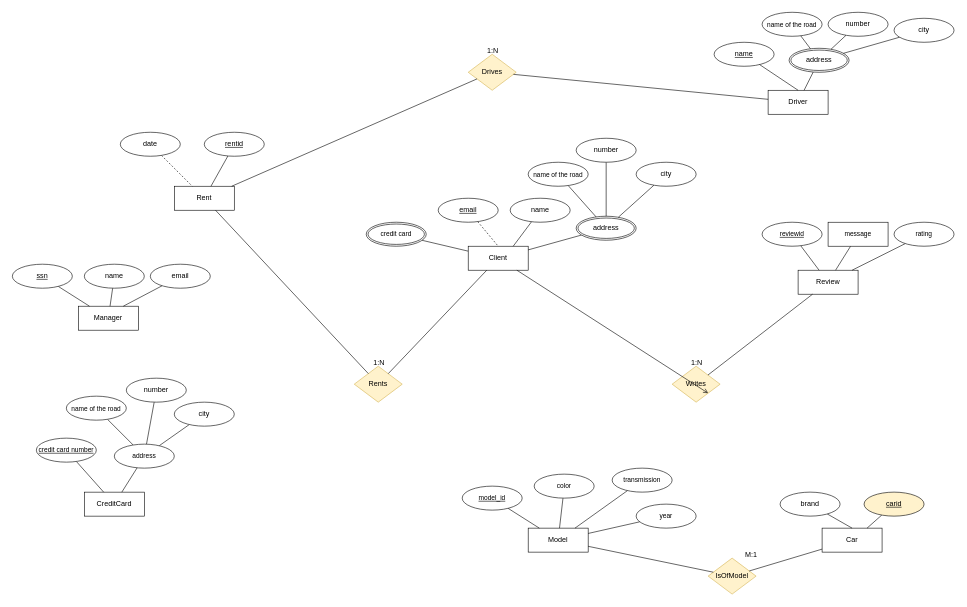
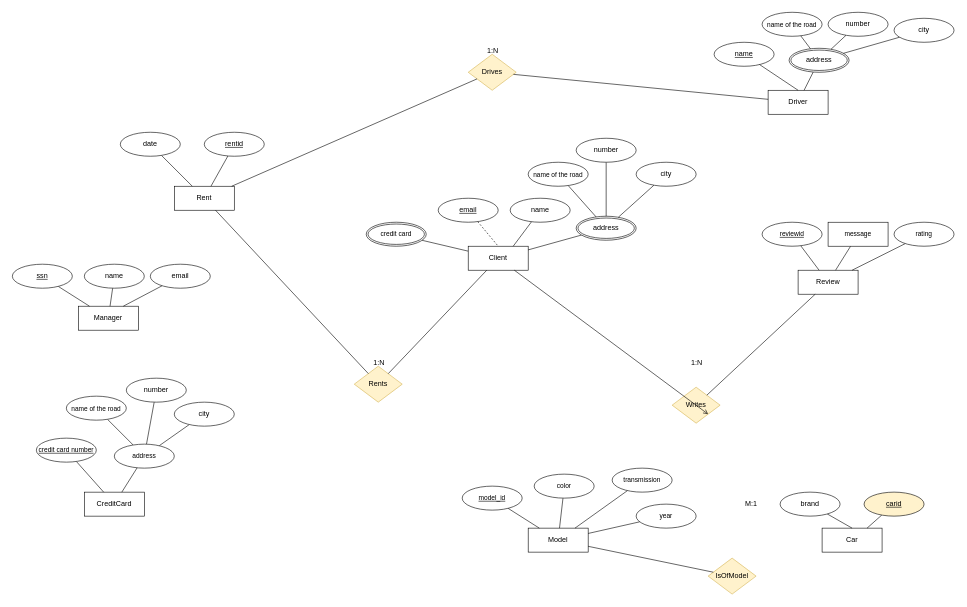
  <mxCell id="0" />
  <mxCell id="1" parent="0" />
  <mxCell id="2" value="Manager" style="whiteSpace=wrap;html=1;align=center;" parent="1" vertex="1"><mxGeometry x="130" y="510" width="100" height="40" as="geometry" /></mxCell>
  <mxCell id="3" value="Driver" style="whiteSpace=wrap;html=1;align=center;" parent="1" vertex="1"><mxGeometry x="1280" y="150" width="100" height="40" as="geometry" /></mxCell>
  <mxCell id="4" value="CreditCard" style="whiteSpace=wrap;html=1;align=center;" parent="1" vertex="1"><mxGeometry x="140" y="820" width="100" height="40" as="geometry" /></mxCell>
  <mxCell id="5" value="" style="edgeStyle=none;shape=connector;rounded=0;orthogonalLoop=1;jettySize=auto;html=1;strokeColor=default;align=center;verticalAlign=middle;fontFamily=Helvetica;fontSize=11;fontColor=default;labelBackgroundColor=default;startFill=0;endArrow=none;" parent="1" source="6" target="62" edge="1"><mxGeometry relative="1" as="geometry"><mxPoint x="712.4" y="400.6" as="targetPoint" /></mxGeometry></mxCell>
  <mxCell id="6" value="Client" style="whiteSpace=wrap;html=1;align=center;" parent="1" vertex="1"><mxGeometry x="780" y="410" width="100" height="40" as="geometry" /></mxCell>
  <mxCell id="7" value="Rent" style="whiteSpace=wrap;html=1;align=center;" parent="1" vertex="1"><mxGeometry x="290" y="310" width="100" height="40" as="geometry" /></mxCell>
  <mxCell id="8" value="Model" style="whiteSpace=wrap;html=1;align=center;" parent="1" vertex="1"><mxGeometry x="880" y="880" width="100" height="40" as="geometry" /></mxCell>
  <mxCell id="9" value="Car" style="whiteSpace=wrap;html=1;align=center;" parent="1" vertex="1"><mxGeometry x="1370" y="880" width="100" height="40" as="geometry" /></mxCell>
  <mxCell id="10" value="Review" style="whiteSpace=wrap;html=1;align=center;" parent="1" vertex="1"><mxGeometry x="1330" y="450" width="100" height="40" as="geometry" /></mxCell>
  <mxCell id="11" style="rounded=0;orthogonalLoop=1;jettySize=auto;html=1;endArrow=none;startFill=0;" parent="1" source="12" target="2" edge="1"><mxGeometry relative="1" as="geometry" /></mxCell>
  <mxCell id="12" value="ssn" style="ellipse;whiteSpace=wrap;html=1;align=center;fontStyle=4;" parent="1" vertex="1"><mxGeometry x="20" y="440" width="100" height="40" as="geometry" /></mxCell>
  <mxCell id="13" style="rounded=0;orthogonalLoop=1;jettySize=auto;html=1;endArrow=none;startFill=0;" parent="1" source="14" target="2" edge="1"><mxGeometry relative="1" as="geometry" /></mxCell>
  <mxCell id="14" value="name" style="ellipse;whiteSpace=wrap;html=1;align=center;" parent="1" vertex="1"><mxGeometry x="140" y="440" width="100" height="40" as="geometry" /></mxCell>
  <mxCell id="15" style="rounded=0;orthogonalLoop=1;jettySize=auto;html=1;entryX=0.75;entryY=0;entryDx=0;entryDy=0;endArrow=none;startFill=0;" parent="1" source="16" target="2" edge="1"><mxGeometry relative="1" as="geometry" /></mxCell>
  <mxCell id="16" value="email&lt;span style=&quot;color: rgba(0, 0, 0, 0); font-family: monospace; font-size: 0px; text-align: start; text-wrap-mode: nowrap;&quot;&gt;%3CmxGraphModel%3E%3Croot%3E%3CmxCell%20id%3D%220%22%2F%3E%3CmxCell%20id%3D%221%22%20parent%3D%220%22%2F%3E%3CmxCell%20id%3D%222%22%20value%3D%22name%22%20style%3D%22ellipse%3BwhiteSpace%3Dwrap%3Bhtml%3D1%3Balign%3Dcenter%3B%22%20vertex%3D%221%22%20parent%3D%221%22%3E%3CmxGeometry%20x%3D%22190%22%20y%3D%2280%22%20width%3D%22100%22%20height%3D%2240%22%20as%3D%22geometry%22%2F%3E%3C%2FmxCell%3E%3C%2Froot%3E%3C%2FmxGraphModel%3E&lt;/span&gt;" style="ellipse;whiteSpace=wrap;html=1;align=center;" parent="1" vertex="1"><mxGeometry x="250" y="440" width="100" height="40" as="geometry" /></mxCell>
  <mxCell id="17" style="rounded=0;orthogonalLoop=1;jettySize=auto;html=1;entryX=0.5;entryY=0;entryDx=0;entryDy=0;endArrow=none;startFill=0;dashed=1;" parent="1" source="18" target="6" edge="1"><mxGeometry relative="1" as="geometry" /></mxCell>
  <mxCell id="18" value="email" style="ellipse;whiteSpace=wrap;html=1;align=center;fontStyle=4;" parent="1" vertex="1"><mxGeometry x="730" y="330" width="100" height="40" as="geometry" /></mxCell>
  <mxCell id="19" style="rounded=0;orthogonalLoop=1;jettySize=auto;html=1;entryX=0.75;entryY=0;entryDx=0;entryDy=0;endArrow=none;startFill=0;" parent="1" source="20" target="6" edge="1"><mxGeometry relative="1" as="geometry" /></mxCell>
  <mxCell id="20" value="name" style="ellipse;whiteSpace=wrap;html=1;align=center;" parent="1" vertex="1"><mxGeometry x="850" y="330" width="100" height="40" as="geometry" /></mxCell>
  <mxCell id="21" style="rounded=0;orthogonalLoop=1;jettySize=auto;html=1;entryX=0.5;entryY=0;entryDx=0;entryDy=0;endArrow=none;startFill=0;" parent="1" source="22" target="9" edge="1"><mxGeometry relative="1" as="geometry" /></mxCell>
  <mxCell id="22" value="brand" style="ellipse;whiteSpace=wrap;html=1;align=center;" parent="1" vertex="1"><mxGeometry x="1300" y="820" width="100" height="40" as="geometry" /></mxCell>
  <mxCell id="23" value="name" style="ellipse;whiteSpace=wrap;html=1;align=center;fontStyle=4;" parent="1" vertex="1"><mxGeometry x="1190" y="70" width="100" height="40" as="geometry" /></mxCell>
  <mxCell id="24" style="rounded=0;orthogonalLoop=1;jettySize=auto;html=1;entryX=0.5;entryY=0;entryDx=0;entryDy=0;endArrow=none;startFill=0;" parent="1" source="23" target="3" edge="1"><mxGeometry relative="1" as="geometry" /></mxCell>
  <mxCell id="25" style="rounded=0;orthogonalLoop=1;jettySize=auto;html=1;entryX=0.75;entryY=0;entryDx=0;entryDy=0;endArrow=none;startFill=0;" parent="1" source="26" target="9" edge="1"><mxGeometry relative="1" as="geometry" /></mxCell>
  <mxCell id="26" value="carid" style="ellipse;whiteSpace=wrap;html=1;align=center;fontStyle=4;fillColor=#fff2cc;" parent="1" vertex="1"><mxGeometry x="1440" y="820" width="100" height="40" as="geometry" /></mxCell>
  <mxCell id="27" style="rounded=0;orthogonalLoop=1;jettySize=auto;html=1;endArrow=none;startFill=0;" parent="1" source="28" target="6" edge="1"><mxGeometry relative="1" as="geometry" /></mxCell>
  <mxCell id="28" value="address" style="ellipse;shape=doubleEllipse;margin=3;whiteSpace=wrap;html=1;align=center;" parent="1" vertex="1"><mxGeometry x="960" y="360" width="100" height="40" as="geometry" /></mxCell>
  <mxCell id="29" style="rounded=0;orthogonalLoop=1;jettySize=auto;html=1;endArrow=none;startFill=0;" parent="1" source="30" target="28" edge="1"><mxGeometry relative="1" as="geometry" /></mxCell>
  <mxCell id="30" value="city" style="ellipse;whiteSpace=wrap;html=1;align=center;" parent="1" vertex="1"><mxGeometry x="1060" y="270" width="100" height="40" as="geometry" /></mxCell>
  <mxCell id="31" style="rounded=0;orthogonalLoop=1;jettySize=auto;html=1;endArrow=none;startFill=0;" parent="1" source="32" target="28" edge="1"><mxGeometry relative="1" as="geometry" /></mxCell>
  <mxCell id="32" value="number" style="ellipse;whiteSpace=wrap;html=1;align=center;" parent="1" vertex="1"><mxGeometry x="960" y="230" width="100" height="40" as="geometry" /></mxCell>
  <mxCell id="33" style="rounded=0;orthogonalLoop=1;jettySize=auto;html=1;endArrow=none;startFill=0;" parent="1" source="34" target="28" edge="1"><mxGeometry relative="1" as="geometry" /></mxCell>
  <mxCell id="34" value="&lt;p style=&quot;margin: 0px; font-variant-numeric: normal; font-variant-east-asian: normal; font-variant-alternates: normal; font-size-adjust: none; font-kerning: auto; font-optical-sizing: auto; font-feature-settings: normal; font-variation-settings: normal; font-variant-position: normal; font-variant-emoji: normal; font-stretch: normal; font-size: 10.9px; line-height: normal; text-align: start;&quot; class=&quot;p1&quot;&gt;name of the road&lt;/p&gt;" style="ellipse;whiteSpace=wrap;html=1;align=center;" parent="1" vertex="1"><mxGeometry x="880" y="270" width="100" height="40" as="geometry" /></mxCell>
  <mxCell id="35" style="rounded=0;orthogonalLoop=1;jettySize=auto;html=1;endArrow=none;startFill=0;" parent="1" source="36" target="3" edge="1"><mxGeometry relative="1" as="geometry"><mxPoint x="1410" y="176" as="targetPoint" /></mxGeometry></mxCell>
  <mxCell id="36" value="address" style="ellipse;shape=doubleEllipse;margin=3;whiteSpace=wrap;html=1;align=center;" parent="1" vertex="1"><mxGeometry x="1315" y="80" width="100" height="40" as="geometry" /></mxCell>
  <mxCell id="37" style="rounded=0;orthogonalLoop=1;jettySize=auto;html=1;endArrow=none;startFill=0;" parent="1" source="38" target="36" edge="1"><mxGeometry relative="1" as="geometry" /></mxCell>
  <mxCell id="38" value="city" style="ellipse;whiteSpace=wrap;html=1;align=center;" parent="1" vertex="1"><mxGeometry x="1490" y="30" width="100" height="40" as="geometry" /></mxCell>
  <mxCell id="39" style="rounded=0;orthogonalLoop=1;jettySize=auto;html=1;endArrow=none;startFill=0;" parent="1" source="40" target="36" edge="1"><mxGeometry relative="1" as="geometry" /></mxCell>
  <mxCell id="40" value="number" style="ellipse;whiteSpace=wrap;html=1;align=center;" parent="1" vertex="1"><mxGeometry x="1380" y="20" width="100" height="40" as="geometry" /></mxCell>
  <mxCell id="41" style="rounded=0;orthogonalLoop=1;jettySize=auto;html=1;endArrow=none;startFill=0;" parent="1" source="42" target="36" edge="1"><mxGeometry relative="1" as="geometry" /></mxCell>
  <mxCell id="42" value="&lt;p style=&quot;margin: 0px; font-variant-numeric: normal; font-variant-east-asian: normal; font-variant-alternates: normal; font-size-adjust: none; font-kerning: auto; font-optical-sizing: auto; font-feature-settings: normal; font-variation-settings: normal; font-variant-position: normal; font-variant-emoji: normal; font-stretch: normal; font-size: 10.9px; line-height: normal; text-align: start;&quot; class=&quot;p1&quot;&gt;name of the road&lt;/p&gt;" style="ellipse;whiteSpace=wrap;html=1;align=center;" parent="1" vertex="1"><mxGeometry x="1270" y="20" width="100" height="40" as="geometry" /></mxCell>
- <mxCell id="43" style="rounded=0;orthogonalLoop=1;jettySize=auto;html=1;endArrow=none;startFill=0;dashed=1;" parent="1" source="44" target="7" edge="1"><mxGeometry relative="1" as="geometry"><mxPoint x="320" y="280" as="targetPoint" /></mxGeometry></mxCell>
+ <mxCell id="43" style="rounded=0;orthogonalLoop=1;jettySize=auto;html=1;endArrow=none;startFill=0;" parent="1" source="44" target="7" edge="1"><mxGeometry relative="1" as="geometry"><mxPoint x="320" y="280" as="targetPoint" /></mxGeometry></mxCell>
  <mxCell id="44" value="date" style="ellipse;whiteSpace=wrap;html=1;align=center;" parent="1" vertex="1"><mxGeometry x="200" y="220" width="100" height="40" as="geometry" /></mxCell>
  <mxCell id="45" style="rounded=0;orthogonalLoop=1;jettySize=auto;html=1;endArrow=none;startFill=0;" parent="1" source="46" target="7" edge="1"><mxGeometry relative="1" as="geometry"><mxPoint x="345" y="280" as="targetPoint" /></mxGeometry></mxCell>
  <mxCell id="46" value="rentid" style="ellipse;whiteSpace=wrap;html=1;align=center;fontStyle=4;" parent="1" vertex="1"><mxGeometry x="340" y="220" width="100" height="40" as="geometry" /></mxCell>
  <mxCell id="47" style="edgeStyle=none;shape=connector;rounded=0;orthogonalLoop=1;jettySize=auto;html=1;strokeColor=default;align=center;verticalAlign=middle;fontFamily=Helvetica;fontSize=11;fontColor=default;labelBackgroundColor=default;startFill=0;endArrow=none;" parent="1" source="71" target="4" edge="1"><mxGeometry relative="1" as="geometry"><mxPoint x="120.518" y="778.238" as="sourcePoint" /></mxGeometry></mxCell>
  <mxCell id="48" style="rounded=0;orthogonalLoop=1;jettySize=auto;html=1;endArrow=none;startFill=0;" parent="1" source="55" target="4" edge="1"><mxGeometry relative="1" as="geometry"><mxPoint x="220" y="806" as="targetPoint" /></mxGeometry></mxCell>
  <mxCell id="49" style="rounded=0;orthogonalLoop=1;jettySize=auto;html=1;endArrow=none;startFill=0;" parent="1" source="50" target="55" edge="1"><mxGeometry relative="1" as="geometry"><mxPoint x="370.307" y="751.724" as="targetPoint" /></mxGeometry></mxCell>
  <mxCell id="50" value="city" style="ellipse;whiteSpace=wrap;html=1;align=center;" parent="1" vertex="1"><mxGeometry x="290" y="670" width="100" height="40" as="geometry" /></mxCell>
  <mxCell id="51" style="rounded=0;orthogonalLoop=1;jettySize=auto;html=1;endArrow=none;startFill=0;" parent="1" source="52" target="55" edge="1"><mxGeometry relative="1" as="geometry"><mxPoint x="350" y="750" as="targetPoint" /></mxGeometry></mxCell>
  <mxCell id="52" value="number" style="ellipse;whiteSpace=wrap;html=1;align=center;" parent="1" vertex="1"><mxGeometry x="210" y="630" width="100" height="40" as="geometry" /></mxCell>
  <mxCell id="53" style="rounded=0;orthogonalLoop=1;jettySize=auto;html=1;endArrow=none;startFill=0;" parent="1" source="54" target="55" edge="1"><mxGeometry relative="1" as="geometry"><mxPoint x="333.25" y="751.156" as="targetPoint" /></mxGeometry></mxCell>
  <mxCell id="54" value="&lt;p style=&quot;margin: 0px; font-variant-numeric: normal; font-variant-east-asian: normal; font-variant-alternates: normal; font-size-adjust: none; font-kerning: auto; font-optical-sizing: auto; font-feature-settings: normal; font-variation-settings: normal; font-variant-position: normal; font-variant-emoji: normal; font-stretch: normal; font-size: 10.9px; line-height: normal; text-align: start;&quot; class=&quot;p1&quot;&gt;name of the road&lt;/p&gt;" style="ellipse;whiteSpace=wrap;html=1;align=center;" parent="1" vertex="1"><mxGeometry x="110" y="660" width="100" height="40" as="geometry" /></mxCell>
  <mxCell id="55" value="address" style="ellipse;whiteSpace=wrap;html=1;align=center;fontFamily=Helvetica;fontSize=11;fontColor=default;labelBackgroundColor=default;" parent="1" vertex="1"><mxGeometry x="190" y="740" width="100" height="40" as="geometry" /></mxCell>
  <mxCell id="56" style="edgeStyle=none;shape=connector;rounded=0;orthogonalLoop=1;jettySize=auto;html=1;strokeColor=default;align=center;verticalAlign=middle;fontFamily=Helvetica;fontSize=11;fontColor=default;labelBackgroundColor=default;startFill=0;endArrow=none;" parent="1" source="57" target="10" edge="1"><mxGeometry relative="1" as="geometry" /></mxCell>
  <mxCell id="57" value="reviewid" style="ellipse;whiteSpace=wrap;html=1;align=center;fontStyle=4;fontFamily=Helvetica;fontSize=11;fontColor=default;labelBackgroundColor=default;" parent="1" vertex="1"><mxGeometry x="1270" y="370" width="100" height="40" as="geometry" /></mxCell>
  <mxCell id="58" style="edgeStyle=none;shape=connector;rounded=0;orthogonalLoop=1;jettySize=auto;html=1;strokeColor=default;align=center;verticalAlign=middle;fontFamily=Helvetica;fontSize=11;fontColor=default;labelBackgroundColor=default;startFill=0;endArrow=none;" parent="1" source="59" target="10" edge="1"><mxGeometry relative="1" as="geometry" /></mxCell>
  <mxCell id="59" value="message" style="whiteSpace=wrap;html=1;align=center;fontFamily=Helvetica;fontSize=11;fontColor=default;labelBackgroundColor=default;rounded=0;" parent="1" vertex="1"><mxGeometry x="1380" y="370" width="100" height="40" as="geometry" /></mxCell>
  <mxCell id="60" style="edgeStyle=none;shape=connector;rounded=0;orthogonalLoop=1;jettySize=auto;html=1;strokeColor=default;align=center;verticalAlign=middle;fontFamily=Helvetica;fontSize=11;fontColor=default;labelBackgroundColor=default;startFill=0;endArrow=none;" parent="1" source="61" target="10" edge="1"><mxGeometry relative="1" as="geometry" /></mxCell>
  <mxCell id="61" value="rating" style="ellipse;whiteSpace=wrap;html=1;align=center;fontFamily=Helvetica;fontSize=11;fontColor=default;labelBackgroundColor=default;" parent="1" vertex="1"><mxGeometry x="1490" y="370" width="100" height="40" as="geometry" /></mxCell>
  <mxCell id="62" value="&lt;meta charset=&quot;utf-8&quot;&gt;&lt;span style=&quot;color: rgb(0, 0, 0); font-family: Helvetica; font-size: 11px; font-style: normal; font-variant-ligatures: normal; font-variant-caps: normal; font-weight: 400; letter-spacing: normal; orphans: 2; text-align: center; text-indent: 0px; text-transform: none; widows: 2; word-spacing: 0px; -webkit-text-stroke-width: 0px; white-space: normal; background-color: rgb(255, 255, 255); text-decoration-thickness: initial; text-decoration-style: initial; text-decoration-color: initial; display: inline !important; float: none;&quot;&gt;credit card&lt;/span&gt;" style="ellipse;shape=doubleEllipse;margin=3;whiteSpace=wrap;html=1;align=center;fontFamily=Helvetica;fontSize=11;fontColor=default;labelBackgroundColor=default;" parent="1" vertex="1"><mxGeometry x="610" y="370" width="100" height="40" as="geometry" /></mxCell>
  <mxCell id="63" style="edgeStyle=none;shape=connector;rounded=0;orthogonalLoop=1;jettySize=auto;html=1;strokeColor=default;align=center;verticalAlign=middle;fontFamily=Helvetica;fontSize=11;fontColor=default;labelBackgroundColor=default;startFill=0;endArrow=none;" parent="1" source="64" target="8" edge="1"><mxGeometry relative="1" as="geometry" /></mxCell>
  <mxCell id="64" value="model_id" style="ellipse;whiteSpace=wrap;html=1;align=center;fontStyle=4;fontFamily=Helvetica;fontSize=11;fontColor=default;labelBackgroundColor=default;" parent="1" vertex="1"><mxGeometry x="770" y="810" width="100" height="40" as="geometry" /></mxCell>
  <mxCell id="65" style="edgeStyle=none;shape=connector;rounded=0;orthogonalLoop=1;jettySize=auto;html=1;strokeColor=default;align=center;verticalAlign=middle;fontFamily=Helvetica;fontSize=11;fontColor=default;labelBackgroundColor=default;startFill=0;endArrow=none;" parent="1" source="66" target="8" edge="1"><mxGeometry relative="1" as="geometry" /></mxCell>
  <mxCell id="66" value="year" style="ellipse;whiteSpace=wrap;html=1;align=center;fontFamily=Helvetica;fontSize=11;fontColor=default;labelBackgroundColor=default;" parent="1" vertex="1"><mxGeometry x="1060" y="840" width="100" height="40" as="geometry" /></mxCell>
  <mxCell id="67" style="edgeStyle=none;shape=connector;rounded=0;orthogonalLoop=1;jettySize=auto;html=1;strokeColor=default;align=center;verticalAlign=middle;fontFamily=Helvetica;fontSize=11;fontColor=default;labelBackgroundColor=default;startFill=0;endArrow=none;" parent="1" source="68" target="8" edge="1"><mxGeometry relative="1" as="geometry" /></mxCell>
  <mxCell id="68" value="transmission" style="ellipse;whiteSpace=wrap;html=1;align=center;fontFamily=Helvetica;fontSize=11;fontColor=default;labelBackgroundColor=default;" parent="1" vertex="1"><mxGeometry x="1020" y="780" width="100" height="40" as="geometry" /></mxCell>
  <mxCell id="69" style="edgeStyle=none;shape=connector;rounded=0;orthogonalLoop=1;jettySize=auto;html=1;strokeColor=default;align=center;verticalAlign=middle;fontFamily=Helvetica;fontSize=11;fontColor=default;labelBackgroundColor=default;startFill=0;endArrow=none;" parent="1" source="70" target="8" edge="1"><mxGeometry relative="1" as="geometry" /></mxCell>
  <mxCell id="70" value="color" style="ellipse;whiteSpace=wrap;html=1;align=center;fontFamily=Helvetica;fontSize=11;fontColor=default;labelBackgroundColor=default;" parent="1" vertex="1"><mxGeometry x="890" y="790" width="100" height="40" as="geometry" /></mxCell>
  <mxCell id="71" value="&lt;span style=&quot;color: rgb(0, 0, 0); font-family: Helvetica; font-size: 11px; font-style: normal; font-variant-ligatures: normal; font-variant-caps: normal; font-weight: 400; letter-spacing: normal; orphans: 2; text-align: center; text-indent: 0px; text-transform: none; widows: 2; word-spacing: 0px; -webkit-text-stroke-width: 0px; white-space: normal; background-color: rgb(255, 255, 255); text-decoration-thickness: initial; text-decoration-style: initial; text-decoration-color: initial; display: inline !important; float: none;&quot;&gt;credit card number&lt;/span&gt;" style="ellipse;whiteSpace=wrap;html=1;align=center;fontStyle=4;fontFamily=Helvetica;fontSize=11;fontColor=default;labelBackgroundColor=default;" parent="1" vertex="1"><mxGeometry x="60" y="730" width="100" height="40" as="geometry" /></mxCell>
  <mxCell id="72" value="Rents" style="rhombus;whiteSpace=wrap;html=1;fillColor=#FFF2CC;strokeColor=#D6B656;" vertex="1" parent="1"><mxGeometry x="590" y="610" width="80" height="60" as="geometry" /></mxCell>
  <mxCell id="73" style="endArrow=none;" edge="1" parent="1" source="6" target="72"><mxGeometry relative="1" as="geometry"><mxPoint x="680.857" y="463.143" as="targetPoint" /></mxGeometry></mxCell>
  <mxCell id="74" style="endArrow=none;" edge="1" parent="1" source="72" target="7"><mxGeometry relative="1" as="geometry" /></mxCell>
  <mxCell id="75" value="1:N" style="text;html=1;strokeColor=none;fillColor=none;" vertex="1" parent="1"><mxGeometry x="620" y="590" width="40" height="20" as="geometry" /></mxCell>
  <mxCell id="76" value="Drives" style="rhombus;whiteSpace=wrap;html=1;fillColor=#FFF2CC;strokeColor=#D6B656;" vertex="1" parent="1"><mxGeometry x="780" y="90" width="80" height="60" as="geometry" /></mxCell>
  <mxCell id="77" style="endArrow=none;" edge="1" parent="1" source="3" target="76"><mxGeometry relative="1" as="geometry" /></mxCell>
  <mxCell id="78" style="endArrow=none;" edge="1" parent="1" source="76" target="7"><mxGeometry relative="1" as="geometry" /></mxCell>
  <mxCell id="79" value="1:N" style="text;html=1;strokeColor=none;fillColor=none;" vertex="1" parent="1"><mxGeometry x="810" y="70" width="40" height="20" as="geometry" /></mxCell>
  <mxCell id="80" value="IsOfModel" style="rhombus;whiteSpace=wrap;html=1;fillColor=#FFF2CC;strokeColor=#D6B656;" vertex="1" parent="1"><mxGeometry x="1180" y="930" width="80" height="60" as="geometry" /></mxCell>
- <mxCell id="81" style="endArrow=none;" edge="1" parent="1" source="9" target="80"><mxGeometry relative="1" as="geometry" /></mxCell>
  <mxCell id="82" style="endArrow=none;" edge="1" parent="1" source="80" target="8"><mxGeometry relative="1" as="geometry" /></mxCell>
- <mxCell id="83" value="M:1" style="text;html=1;strokeColor=none;fillColor=none;" vertex="1" parent="1"><mxGeometry x="1240" y="910" width="40" height="20" as="geometry" /></mxCell>
- <mxCell id="84" value="Writes" style="rhombus;whiteSpace=wrap;html=1;fillColor=#FFF2CC;strokeColor=#D6B656;" vertex="1" parent="1"><mxGeometry x="1120" y="610" width="80" height="60" as="geometry" /></mxCell>
+ <mxCell id="83" value="M:1" style="text;html=1;strokeColor=none;fillColor=none;" vertex="1" parent="1"><mxGeometry x="1240" y="825" width="40" height="20" as="geometry" /></mxCell>
+ <mxCell id="84" value="Writes" style="rhombus;whiteSpace=wrap;html=1;fillColor=#FFF2CC;strokeColor=#D6B656;" vertex="1" parent="1"><mxGeometry x="1120" y="645" width="80" height="60" as="geometry" /></mxCell>
  <mxCell id="85" style="endArrow=open;entryX=1;entryY=1;entryDx=0;entryDy=0;" edge="1" parent="1" source="6" target="84"><mxGeometry relative="1" as="geometry"><mxPoint x="1145" y="466" as="targetPoint" /></mxGeometry></mxCell>
  <mxCell id="86" style="endArrow=none;" edge="1" parent="1" source="84" target="10"><mxGeometry relative="1" as="geometry" /></mxCell>
  <mxCell id="87" value="1:N" style="text;html=1;strokeColor=none;fillColor=none;" vertex="1" parent="1"><mxGeometry x="1150" y="590" width="40" height="20" as="geometry" /></mxCell>
